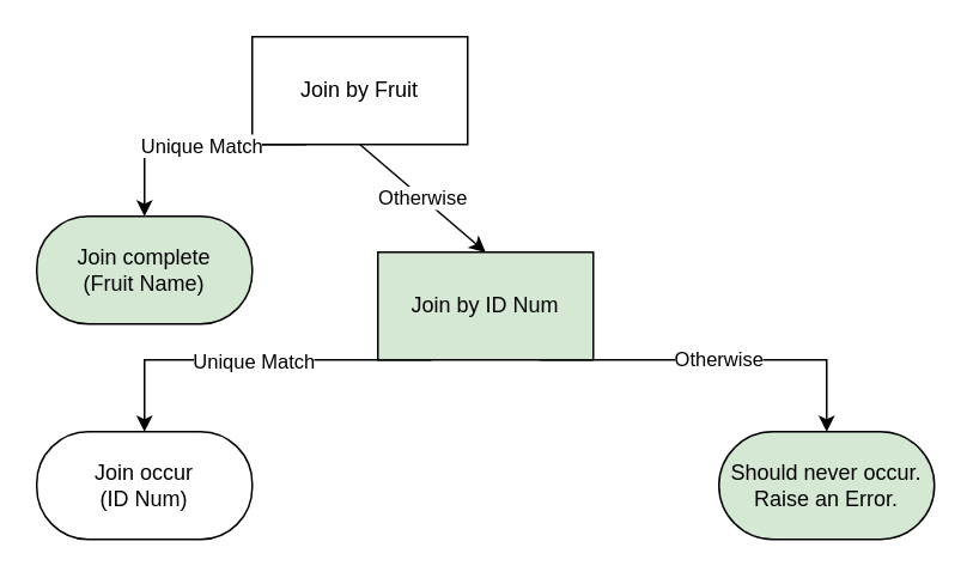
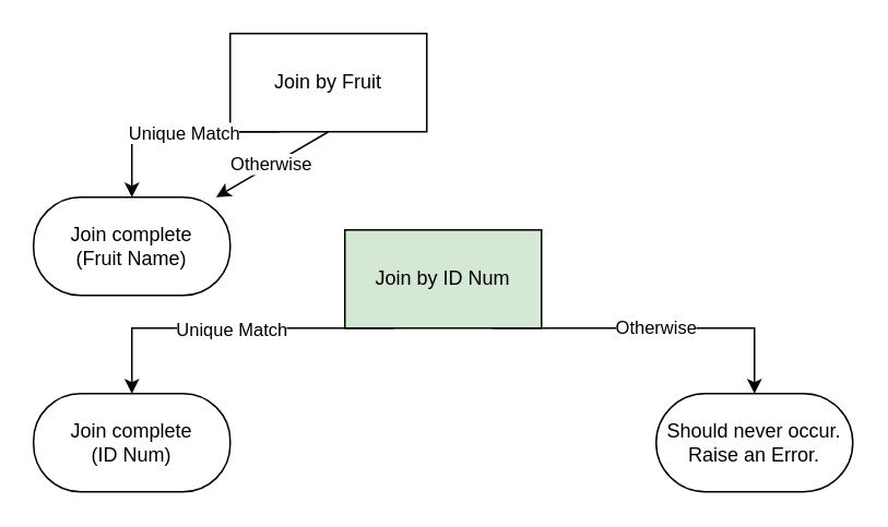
  <mxCell id="0" />
  <mxCell id="1" parent="0" />
  <mxCell id="2" value="Join by Fruit" style="rounded=0;whiteSpace=wrap;html=1;" parent="1" vertex="1"><mxGeometry x="140" y="20" width="120" height="60" as="geometry" /></mxCell>
  <mxCell id="3" value="Join by ID Num" style="rounded=0;whiteSpace=wrap;html=1;fillColor=#d5e8d4;" parent="1" vertex="1"><mxGeometry x="210" y="140" width="120" height="60" as="geometry" /></mxCell>
  <mxCell id="4" value="" style="endArrow=classic;html=1;rounded=0;exitX=0.25;exitY=1;exitDx=0;exitDy=0;entryX=0.5;entryY=0;entryDx=0;entryDy=0;" parent="1" source="2" edge="1"><mxGeometry width="50" height="50" relative="1" as="geometry"><mxPoint x="270" y="370" as="sourcePoint" /><mxPoint x="80" y="120" as="targetPoint" /><Array as="points"><mxPoint x="80" y="80" /></Array></mxGeometry></mxCell>
  <mxCell id="5" value="Unique Match" style="edgeLabel;html=1;align=center;verticalAlign=middle;resizable=0;points=[];" parent="4" vertex="1" connectable="0"><mxGeometry x="0.16" y="-2" relative="1" as="geometry"><mxPoint x="16" y="2" as="offset" /></mxGeometry></mxCell>
- <mxCell id="6" value="Join complete&lt;br&gt;(Fruit Name)" style="rounded=1;whiteSpace=wrap;html=1;arcSize=48;fillColor=#d5e8d4;" parent="1" vertex="1"><mxGeometry x="20" y="120" width="120" height="60" as="geometry" /></mxCell>
+ <mxCell id="6" value="Join complete&lt;br&gt;(Fruit Name)" style="rounded=1;whiteSpace=wrap;html=1;arcSize=48;" parent="1" vertex="1"><mxGeometry x="20" y="120" width="120" height="60" as="geometry" /></mxCell>
  <mxCell id="7" value="" style="endArrow=classic;html=1;rounded=0;exitX=0.25;exitY=1;exitDx=0;exitDy=0;entryX=0.5;entryY=0;entryDx=0;entryDy=0;" parent="1" edge="1"><mxGeometry width="50" height="50" relative="1" as="geometry"><mxPoint x="240" y="200" as="sourcePoint" /><mxPoint x="80" y="240" as="targetPoint" /><Array as="points"><mxPoint x="80" y="200" /></Array></mxGeometry></mxCell>
  <mxCell id="8" value="Unique Match" style="edgeLabel;html=1;align=center;verticalAlign=middle;resizable=0;points=[];" parent="7" vertex="1" connectable="0"><mxGeometry x="0.16" y="-2" relative="1" as="geometry"><mxPoint x="16" y="2" as="offset" /></mxGeometry></mxCell>
  <mxCell id="9" value="Otherwise" style="endArrow=classic;html=1;rounded=0;exitX=0.75;exitY=1;exitDx=0;exitDy=0;entryX=0.5;entryY=0;entryDx=0;entryDy=0;" parent="1" edge="1"><mxGeometry width="50" height="50" relative="1" as="geometry"><mxPoint x="300" y="200" as="sourcePoint" /><mxPoint x="460" y="240" as="targetPoint" /><Array as="points"><mxPoint x="460" y="200" /></Array></mxGeometry></mxCell>
- <mxCell id="10" value="Join occur&lt;br&gt;(ID Num)" style="rounded=1;whiteSpace=wrap;html=1;arcSize=48;" parent="1" vertex="1"><mxGeometry x="20" y="240" width="120" height="60" as="geometry" /></mxCell>
- <mxCell id="11" value="Otherwise" style="endArrow=classic;html=1;rounded=0;exitX=0.5;exitY=1;exitDx=0;exitDy=0;entryX=0.5;entryY=0;entryDx=0;entryDy=0;" parent="1" source="2" target="3" edge="1"><mxGeometry width="50" height="50" relative="1" as="geometry"><mxPoint x="290" y="320" as="sourcePoint" /><mxPoint x="340" y="270" as="targetPoint" /></mxGeometry></mxCell>
- <mxCell id="12" value="Should never occur.&lt;br&gt;Raise an Error." style="rounded=1;whiteSpace=wrap;html=1;arcSize=50;fillColor=#d5e8d4;" parent="1" vertex="1"><mxGeometry x="400" y="240" width="120" height="60" as="geometry" /></mxCell>
+ <mxCell id="10" value="Join complete&lt;br&gt;(ID Num)" style="rounded=1;whiteSpace=wrap;html=1;arcSize=48;" parent="1" vertex="1"><mxGeometry x="20" y="240" width="120" height="60" as="geometry" /></mxCell>
+ <mxCell id="11" value="Otherwise" style="endArrow=classic;html=1;rounded=0;exitX=0.5;exitY=1;exitDx=0;exitDy=0;" parent="1" source="2" target="6" edge="1"><mxGeometry width="50" height="50" relative="1" as="geometry"><mxPoint x="290" y="320" as="sourcePoint" /><mxPoint x="340" y="270" as="targetPoint" /></mxGeometry></mxCell>
+ <mxCell id="12" value="Should never occur.&lt;br&gt;Raise an Error." style="rounded=1;whiteSpace=wrap;html=1;arcSize=50;" parent="1" vertex="1"><mxGeometry x="400" y="240" width="120" height="60" as="geometry" /></mxCell>
